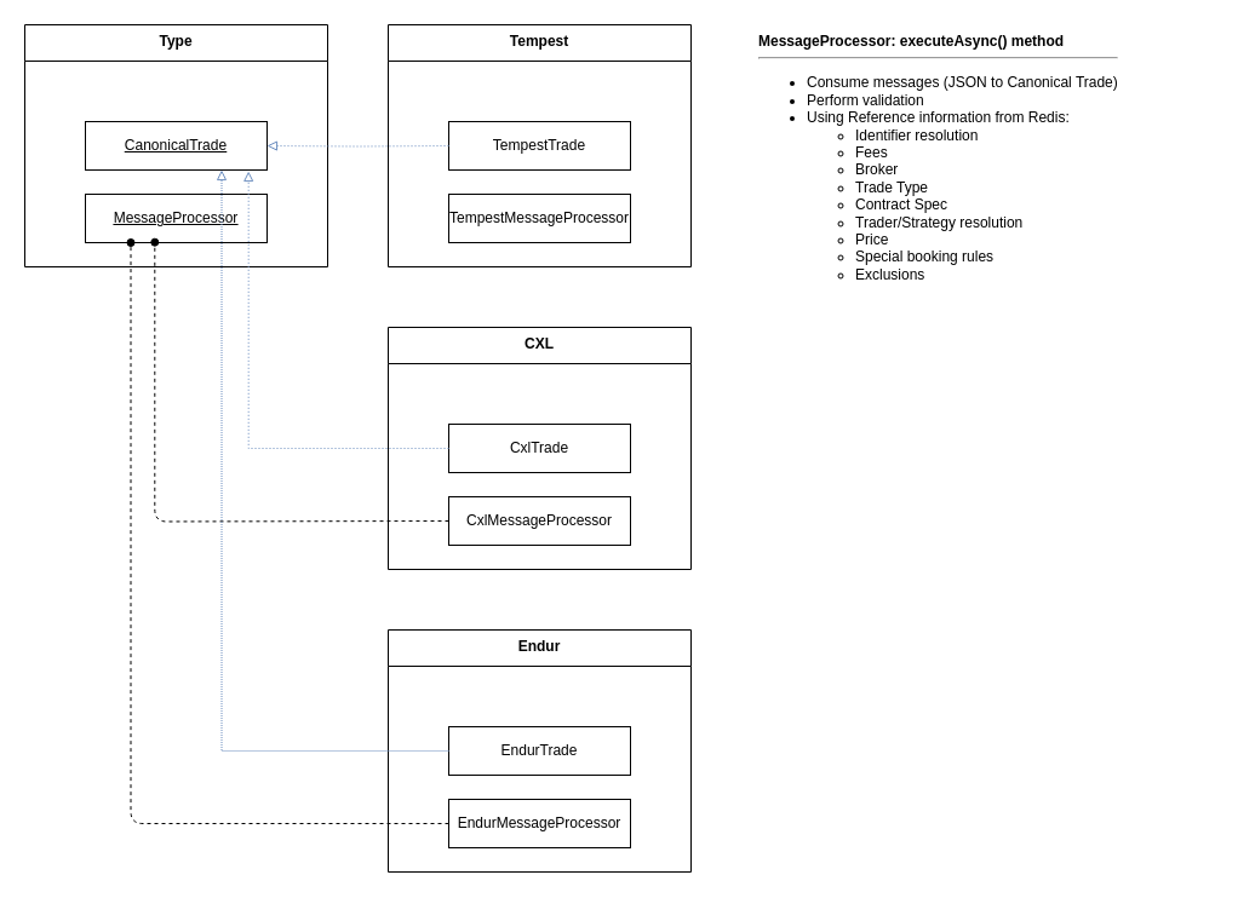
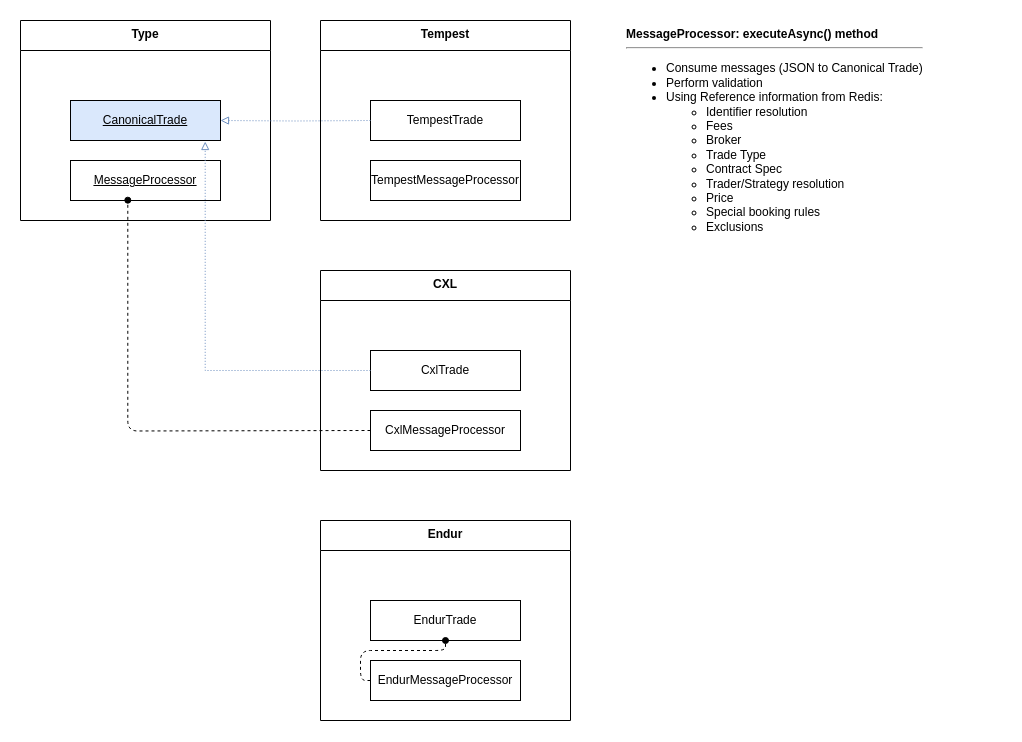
  <mxCell id="0" />
  <mxCell id="1" parent="0" />
  <mxCell id="2" value="Type" style="swimlane;fontStyle=1;align=center;verticalAlign=top;childLayout=stackLayout;horizontal=1;startSize=30;" parent="1" vertex="1"><mxGeometry x="20" y="20" width="250" height="200" as="geometry" /></mxCell>
- <mxCell id="3" value="&lt;u&gt;CanonicalTrade&lt;/u&gt;" style="rounded=0;whiteSpace=wrap;html=1;fontStyle=4;" parent="2" vertex="1"><mxGeometry x="50" y="80" width="150" height="40" as="geometry" /></mxCell>
+ <mxCell id="3" value="&lt;u&gt;CanonicalTrade&lt;/u&gt;" style="rounded=0;whiteSpace=wrap;html=1;fontStyle=4;fillColor=#dae8fc;" parent="2" vertex="1"><mxGeometry x="50" y="80" width="150" height="40" as="geometry" /></mxCell>
  <mxCell id="4" value="&lt;u&gt;MessageProcessor&lt;/u&gt;" style="rounded=0;whiteSpace=wrap;html=1;fontStyle=4;" parent="2" vertex="1"><mxGeometry x="50" y="140" width="150" height="40" as="geometry" /></mxCell>
  <mxCell id="5" value="Tempest" style="swimlane;fontStyle=1;align=center;verticalAlign=top;childLayout=stackLayout;horizontal=1;startSize=30;" parent="1" vertex="1"><mxGeometry x="320" y="20" width="250" height="200" as="geometry" /></mxCell>
  <mxCell id="6" value="TempestTrade" style="rounded=0;whiteSpace=wrap;html=1;" parent="5" vertex="1"><mxGeometry x="50" y="80" width="150" height="40" as="geometry" /></mxCell>
  <mxCell id="7" value="TempestMessageProcessor" style="rounded=0;whiteSpace=wrap;html=1;" parent="5" vertex="1"><mxGeometry x="50" y="140" width="150" height="40" as="geometry" /></mxCell>
  <mxCell id="8" value="CXL" style="swimlane;fontStyle=1;align=center;verticalAlign=top;childLayout=stackLayout;horizontal=1;startSize=30;" parent="1" vertex="1"><mxGeometry x="320" y="270" width="250" height="200" as="geometry" /></mxCell>
  <mxCell id="9" value="CxlTrade" style="rounded=0;whiteSpace=wrap;html=1;" parent="8" vertex="1"><mxGeometry x="50" y="80" width="150" height="40" as="geometry" /></mxCell>
  <mxCell id="10" value="CxlMessageProcessor" style="rounded=0;whiteSpace=wrap;html=1;" parent="8" vertex="1"><mxGeometry x="50" y="140" width="150" height="40" as="geometry" /></mxCell>
  <mxCell id="11" value="Endur" style="swimlane;fontStyle=1;align=center;verticalAlign=top;childLayout=stackLayout;horizontal=1;startSize=30;" parent="1" vertex="1"><mxGeometry x="320" y="520" width="250" height="200" as="geometry" /></mxCell>
  <mxCell id="12" value="EndurTrade" style="rounded=0;whiteSpace=wrap;html=1;" parent="11" vertex="1"><mxGeometry x="50" y="80" width="150" height="40" as="geometry" /></mxCell>
  <mxCell id="13" value="EndurMessageProcessor" style="rounded=0;whiteSpace=wrap;html=1;" parent="11" vertex="1"><mxGeometry x="50" y="140" width="150" height="40" as="geometry" /></mxCell>
  <mxCell id="14" value="&lt;b&gt;MessageProcessor: executeAsync() method&lt;/b&gt;&lt;br&gt;&lt;hr&gt;&lt;ul&gt;&lt;li&gt;Consume messages (JSON to Canonical Trade)&lt;/li&gt;&lt;li&gt;Perform validation&lt;/li&gt;&lt;li&gt;Using Reference information from Redis:&lt;ul&gt;&lt;li&gt;Identifier resolution&lt;/li&gt;&lt;li&gt;Fees&lt;/li&gt;&lt;li&gt;Broker&lt;/li&gt;&lt;li&gt;Trade Type&lt;/li&gt;&lt;li&gt;Contract Spec&lt;/li&gt;&lt;li&gt;Trader/Strategy resolution&lt;/li&gt;&lt;li&gt;Price&lt;/li&gt;&lt;li&gt;Special booking rules&lt;/li&gt;&lt;li&gt;Exclusions&lt;/li&gt;&lt;/ul&gt;&lt;/li&gt;&lt;/ul&gt;" style="text;html=1;align=left;verticalAlign=top;spacingLeft=4;spacingRight=4;overflow=hidden;" parent="1" vertex="1"><mxGeometry x="620" y="20" width="380" height="300" as="geometry" /></mxCell>
- <mxCell id="15" value="" style="endArrow=oval;html=1;rounded=1;entryX=0.25;entryY=1;entryDx=0;entryDy=0;exitX=0;exitY=0.5;exitDx=0;exitDy=0;dashed=1;edgeStyle=orthogonalEdgeStyle;endFill=1;" parent="1" source="13" target="4" edge="1"><mxGeometry width="50" height="50" relative="1" as="geometry"><mxPoint x="110" y="560" as="sourcePoint" /><mxPoint x="160" y="510" as="targetPoint" /></mxGeometry></mxCell>
+ <mxCell id="15" value="" style="endArrow=oval;html=1;rounded=1;exitX=0;exitY=0.5;exitDx=0;exitDy=0;dashed=1;edgeStyle=orthogonalEdgeStyle;endFill=1;" parent="1" source="13" target="12" edge="1"><mxGeometry width="50" height="50" relative="1" as="geometry"><mxPoint x="110" y="560" as="sourcePoint" /><mxPoint x="160" y="510" as="targetPoint" /></mxGeometry></mxCell>
  <mxCell id="16" value="" style="endArrow=oval;html=1;rounded=1;entryX=0.382;entryY=0.992;entryDx=0;entryDy=0;exitX=0;exitY=0.25;exitDx=0;exitDy=0;entryPerimeter=0;dashed=1;edgeStyle=orthogonalEdgeStyle;endFill=1;" parent="1" target="4" edge="1"><mxGeometry width="50" height="50" relative="1" as="geometry"><mxPoint x="370" y="430" as="sourcePoint" /><mxPoint x="145" y="210" as="targetPoint" /></mxGeometry></mxCell>
  <mxCell id="17" value="" style="endArrow=block;html=1;rounded=0;entryX=1;entryY=0.5;entryDx=0;entryDy=0;edgeStyle=orthogonalEdgeStyle;fillColor=#dae8fc;strokeColor=#6c8ebf;endFill=0;dashed=1;dashPattern=1 2;" parent="1" target="3" edge="1"><mxGeometry width="50" height="50" relative="1" as="geometry"><mxPoint x="370" y="120" as="sourcePoint" /><mxPoint x="850" y="550" as="targetPoint" /></mxGeometry></mxCell>
  <mxCell id="18" value="" style="endArrow=block;html=1;rounded=0;entryX=0.898;entryY=1.025;entryDx=0;entryDy=0;exitX=0;exitY=0.5;exitDx=0;exitDy=0;edgeStyle=orthogonalEdgeStyle;fillColor=#dae8fc;strokeColor=#6c8ebf;entryPerimeter=0;endFill=0;dashed=1;dashPattern=1 2;" parent="1" source="9" target="3" edge="1"><mxGeometry width="50" height="50" relative="1" as="geometry"><mxPoint x="830" y="520" as="sourcePoint" /><mxPoint x="880" y="470" as="targetPoint" /></mxGeometry></mxCell>
- <mxCell id="19" value="" style="endArrow=block;html=1;rounded=0;entryX=0.75;entryY=1;entryDx=0;entryDy=0;exitX=0;exitY=0.5;exitDx=0;exitDy=0;endFill=0;edgeStyle=orthogonalEdgeStyle;fillColor=#dae8fc;strokeColor=#6c8ebf;dashed=1;dashPattern=1 1;" parent="1" source="12" target="3" edge="1"><mxGeometry width="50" height="50" relative="1" as="geometry"><mxPoint x="1070" y="670" as="sourcePoint" /><mxPoint x="1120" y="620" as="targetPoint" /></mxGeometry></mxCell>
